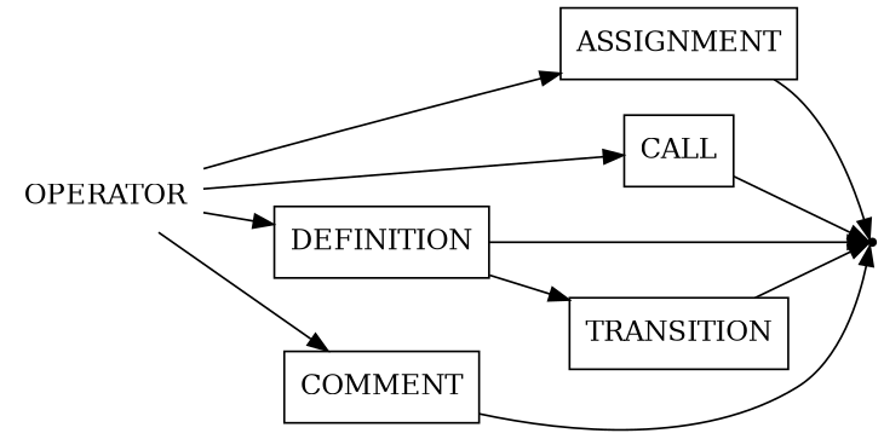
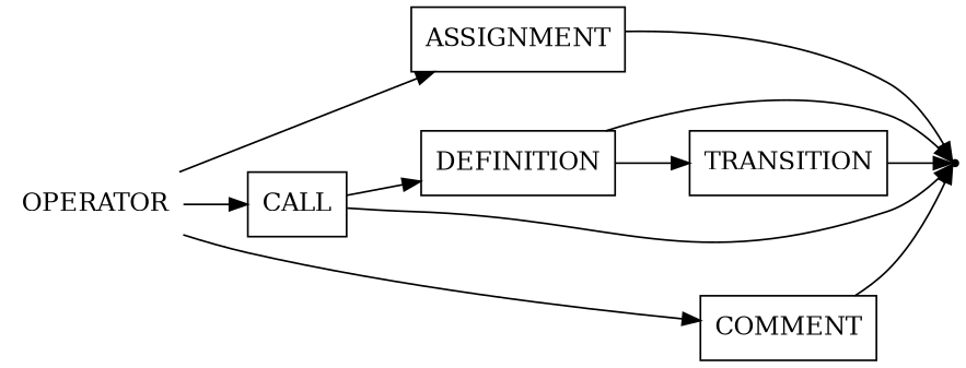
  digraph {
    rankdir=LR
    node [shape=box]
    n1 [label=OPERATOR shape=plaintext]
    n2 [label=ASSIGNMENT]
    n3 [label=CALL]
    n4 [label=DEFINITION]
    n5 [label=COMMENT]
    end [shape=point]
    n7 [label=TRANSITION]
    n1 -> n2
    n1 -> n3
-   n1 -> n4
+   n3 -> n4
    n1 -> n5
    n2 -> end
    n3 -> end
    n4 -> end
    n4 -> n7
    n5 -> end
    n7 -> end
  }
